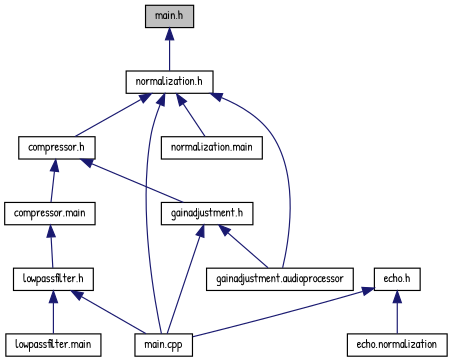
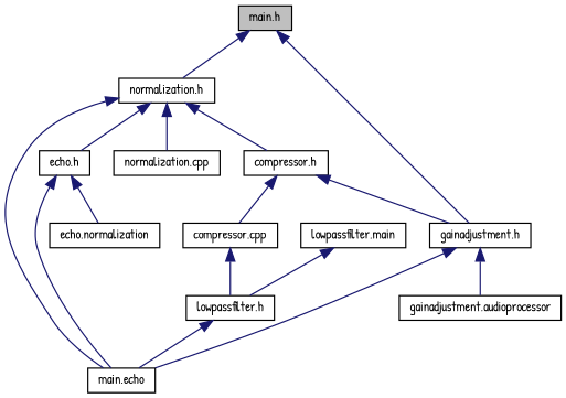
  digraph {
    fontname="Patrick Hand"
    node [color=black fillcolor=white fontname="Patrick Hand" fontsize=10 shape=record style=filled]
    edge [color=midnightblue dir=back fontname="Patrick Hand" fontsize=10 labelfontname=Helvetica labelfontsize=10 style=solid]
    n1 [fillcolor=grey75 fontcolor=black height=0.2 label="main.h" width=0.4]
    n2 [height=0.2 label="normalization.h" width=0.4]
    n3 [height=0.2 label="gainadjustment.h" width=0.4]
    n4 [height=0.2 label="compressor.h" width=0.4]
-   n5 [height=0.2 label="main.cpp" width=0.4]
+   n5 [height=0.2 label="main.echo" width=0.4]
    n6 [height=0.2 label="echo.h" width=0.4]
-   n7 [height=0.2 label="normalization.main" width=0.4]
+   n7 [height=0.2 label="normalization.cpp" width=0.4]
    n8 [height=0.2 label="gainadjustment.audioprocessor" width=0.4]
-   n9 [height=0.2 label="compressor.main" width=0.4]
+   n9 [height=0.2 label="compressor.cpp" width=0.4]
    n10 [height=0.2 label="echo.normalization" width=0.4]
    n11 [height=0.2 label="lowpassfilter.h" width=0.4]
    n12 [height=0.2 label="lowpassfilter.main" width=0.4]
    n1 -> n2
+   n1 -> n3
    n2 -> n4
    n2 -> n5
-   n2 -> n8
+   n2 -> n6
    n2 -> n7
    n3 -> n5
    n3 -> n8
    n4 -> n3
    n4 -> n9
    n6 -> n5
    n6 -> n10
    n9 -> n11
    n11 -> n5
-   n11 -> n12
+   n12 -> n11
  }
